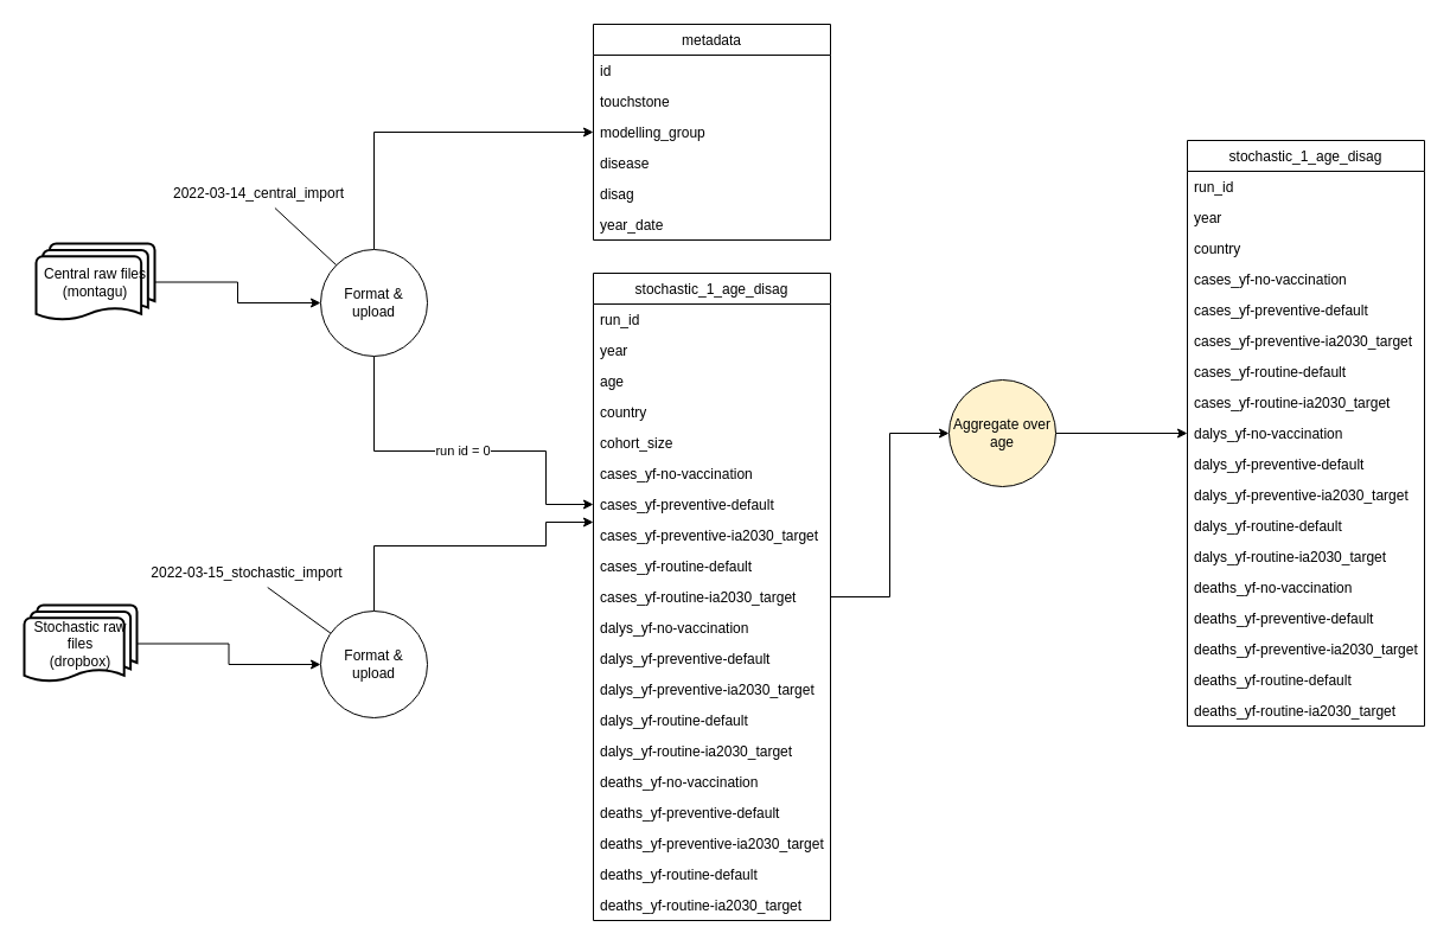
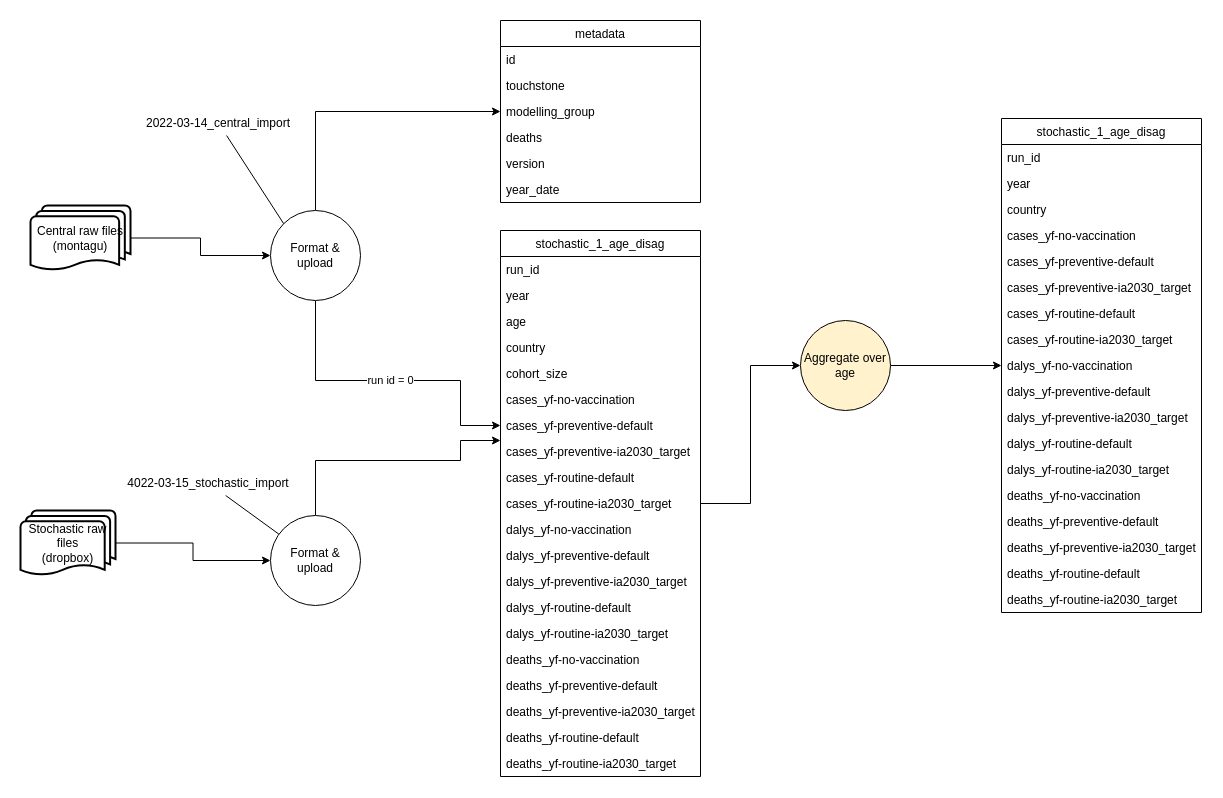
  <mxCell id="0" />
  <mxCell id="1" parent="0" />
  <mxCell id="2" style="edgeStyle=orthogonalEdgeStyle;rounded=0;orthogonalLoop=1;jettySize=auto;html=1;" edge="1" parent="1" source="3" target="7"><mxGeometry relative="1" as="geometry" /></mxCell>
  <mxCell id="3" value="Stochastic raw files&lt;br&gt;(dropbox)" style="strokeWidth=2;html=1;shape=mxgraph.flowchart.multi-document;whiteSpace=wrap;" vertex="1" parent="1"><mxGeometry x="20" y="510" width="95" height="65" as="geometry" /></mxCell>
  <mxCell id="4" style="edgeStyle=orthogonalEdgeStyle;rounded=0;orthogonalLoop=1;jettySize=auto;html=1;" edge="1" parent="1" source="5" target="10"><mxGeometry relative="1" as="geometry" /></mxCell>
  <mxCell id="5" value="Central raw files&lt;br&gt;(montagu)" style="strokeWidth=2;html=1;shape=mxgraph.flowchart.multi-document;whiteSpace=wrap;" vertex="1" parent="1"><mxGeometry x="30" y="205" width="100" height="65" as="geometry" /></mxCell>
  <mxCell id="6" style="edgeStyle=orthogonalEdgeStyle;rounded=0;orthogonalLoop=1;jettySize=auto;html=1;" edge="1" parent="1" source="7" target="12"><mxGeometry relative="1" as="geometry"><Array as="points"><mxPoint x="315" y="460" /><mxPoint x="460" y="460" /><mxPoint x="460" y="440" /></Array></mxGeometry></mxCell>
  <mxCell id="7" value="Format &amp;amp; upload" style="ellipse;whiteSpace=wrap;html=1;aspect=fixed;" vertex="1" parent="1"><mxGeometry x="270" y="515" width="90" height="90" as="geometry" /></mxCell>
  <mxCell id="8" style="edgeStyle=orthogonalEdgeStyle;rounded=0;orthogonalLoop=1;jettySize=auto;html=1;" edge="1" parent="1" source="10" target="36"><mxGeometry relative="1" as="geometry" /></mxCell>
  <mxCell id="9" value="run id = 0" style="edgeStyle=orthogonalEdgeStyle;rounded=0;orthogonalLoop=1;jettySize=auto;html=1;" edge="1" parent="1" source="10" target="19"><mxGeometry relative="1" as="geometry"><Array as="points"><mxPoint x="315" y="380" /><mxPoint x="460" y="380" /><mxPoint x="460" y="425" /></Array></mxGeometry></mxCell>
  <mxCell id="10" value="Format &amp;amp; upload" style="ellipse;whiteSpace=wrap;html=1;aspect=fixed;" vertex="1" parent="1"><mxGeometry x="270" y="210" width="90" height="90" as="geometry" /></mxCell>
  <mxCell id="11" style="edgeStyle=orthogonalEdgeStyle;rounded=0;orthogonalLoop=1;jettySize=auto;html=1;entryX=0;entryY=0.5;entryDx=0;entryDy=0;" edge="1" parent="1" source="12" target="60"><mxGeometry relative="1" as="geometry" /></mxCell>
  <mxCell id="12" value="stochastic_1_age_disag" style="swimlane;fontStyle=0;childLayout=stackLayout;horizontal=1;startSize=26;fillColor=none;horizontalStack=0;resizeParent=1;resizeParentMax=0;resizeLast=0;collapsible=1;marginBottom=0;" vertex="1" parent="1"><mxGeometry x="500" y="230" width="200" height="546" as="geometry"><mxRectangle x="490" y="370" width="50" height="26" as="alternateBounds" /></mxGeometry></mxCell>
  <mxCell id="13" value="run_id" style="text;strokeColor=none;fillColor=none;align=left;verticalAlign=top;spacingLeft=4;spacingRight=4;overflow=hidden;rotatable=0;points=[[0,0.5],[1,0.5]];portConstraint=eastwest;" vertex="1" parent="12"><mxGeometry y="26" width="200" height="26" as="geometry" /></mxCell>
  <mxCell id="14" value="year" style="text;strokeColor=none;fillColor=none;align=left;verticalAlign=top;spacingLeft=4;spacingRight=4;overflow=hidden;rotatable=0;points=[[0,0.5],[1,0.5]];portConstraint=eastwest;" vertex="1" parent="12"><mxGeometry y="52" width="200" height="26" as="geometry" /></mxCell>
  <mxCell id="15" value="age" style="text;strokeColor=none;fillColor=none;align=left;verticalAlign=top;spacingLeft=4;spacingRight=4;overflow=hidden;rotatable=0;points=[[0,0.5],[1,0.5]];portConstraint=eastwest;" vertex="1" parent="12"><mxGeometry y="78" width="200" height="26" as="geometry" /></mxCell>
  <mxCell id="16" value="country" style="text;strokeColor=none;fillColor=none;align=left;verticalAlign=top;spacingLeft=4;spacingRight=4;overflow=hidden;rotatable=0;points=[[0,0.5],[1,0.5]];portConstraint=eastwest;" vertex="1" parent="12"><mxGeometry y="104" width="200" height="26" as="geometry" /></mxCell>
  <mxCell id="17" value="cohort_size" style="text;strokeColor=none;fillColor=none;align=left;verticalAlign=top;spacingLeft=4;spacingRight=4;overflow=hidden;rotatable=0;points=[[0,0.5],[1,0.5]];portConstraint=eastwest;" vertex="1" parent="12"><mxGeometry y="130" width="200" height="26" as="geometry" /></mxCell>
  <mxCell id="18" value="cases_yf-no-vaccination" style="text;strokeColor=none;fillColor=none;align=left;verticalAlign=top;spacingLeft=4;spacingRight=4;overflow=hidden;rotatable=0;points=[[0,0.5],[1,0.5]];portConstraint=eastwest;" vertex="1" parent="12"><mxGeometry y="156" width="200" height="26" as="geometry" /></mxCell>
  <mxCell id="19" value="cases_yf-preventive-default" style="text;strokeColor=none;fillColor=none;align=left;verticalAlign=top;spacingLeft=4;spacingRight=4;overflow=hidden;rotatable=0;points=[[0,0.5],[1,0.5]];portConstraint=eastwest;" vertex="1" parent="12"><mxGeometry y="182" width="200" height="26" as="geometry" /></mxCell>
  <mxCell id="20" value="cases_yf-preventive-ia2030_target" style="text;strokeColor=none;fillColor=none;align=left;verticalAlign=top;spacingLeft=4;spacingRight=4;overflow=hidden;rotatable=0;points=[[0,0.5],[1,0.5]];portConstraint=eastwest;" vertex="1" parent="12"><mxGeometry y="208" width="200" height="26" as="geometry" /></mxCell>
  <mxCell id="21" value="cases_yf-routine-default" style="text;strokeColor=none;fillColor=none;align=left;verticalAlign=top;spacingLeft=4;spacingRight=4;overflow=hidden;rotatable=0;points=[[0,0.5],[1,0.5]];portConstraint=eastwest;" vertex="1" parent="12"><mxGeometry y="234" width="200" height="26" as="geometry" /></mxCell>
  <mxCell id="22" value="cases_yf-routine-ia2030_target" style="text;strokeColor=none;fillColor=none;align=left;verticalAlign=top;spacingLeft=4;spacingRight=4;overflow=hidden;rotatable=0;points=[[0,0.5],[1,0.5]];portConstraint=eastwest;" vertex="1" parent="12"><mxGeometry y="260" width="200" height="26" as="geometry" /></mxCell>
  <mxCell id="23" value="dalys_yf-no-vaccination" style="text;strokeColor=none;fillColor=none;align=left;verticalAlign=top;spacingLeft=4;spacingRight=4;overflow=hidden;rotatable=0;points=[[0,0.5],[1,0.5]];portConstraint=eastwest;" vertex="1" parent="12"><mxGeometry y="286" width="200" height="26" as="geometry" /></mxCell>
  <mxCell id="24" value="dalys_yf-preventive-default" style="text;strokeColor=none;fillColor=none;align=left;verticalAlign=top;spacingLeft=4;spacingRight=4;overflow=hidden;rotatable=0;points=[[0,0.5],[1,0.5]];portConstraint=eastwest;" vertex="1" parent="12"><mxGeometry y="312" width="200" height="26" as="geometry" /></mxCell>
  <mxCell id="25" value="dalys_yf-preventive-ia2030_target" style="text;strokeColor=none;fillColor=none;align=left;verticalAlign=top;spacingLeft=4;spacingRight=4;overflow=hidden;rotatable=0;points=[[0,0.5],[1,0.5]];portConstraint=eastwest;" vertex="1" parent="12"><mxGeometry y="338" width="200" height="26" as="geometry" /></mxCell>
  <mxCell id="26" value="dalys_yf-routine-default" style="text;strokeColor=none;fillColor=none;align=left;verticalAlign=top;spacingLeft=4;spacingRight=4;overflow=hidden;rotatable=0;points=[[0,0.5],[1,0.5]];portConstraint=eastwest;" vertex="1" parent="12"><mxGeometry y="364" width="200" height="26" as="geometry" /></mxCell>
  <mxCell id="27" value="dalys_yf-routine-ia2030_target" style="text;strokeColor=none;fillColor=none;align=left;verticalAlign=top;spacingLeft=4;spacingRight=4;overflow=hidden;rotatable=0;points=[[0,0.5],[1,0.5]];portConstraint=eastwest;" vertex="1" parent="12"><mxGeometry y="390" width="200" height="26" as="geometry" /></mxCell>
  <mxCell id="28" value="deaths_yf-no-vaccination" style="text;strokeColor=none;fillColor=none;align=left;verticalAlign=top;spacingLeft=4;spacingRight=4;overflow=hidden;rotatable=0;points=[[0,0.5],[1,0.5]];portConstraint=eastwest;" vertex="1" parent="12"><mxGeometry y="416" width="200" height="26" as="geometry" /></mxCell>
  <mxCell id="29" value="deaths_yf-preventive-default" style="text;strokeColor=none;fillColor=none;align=left;verticalAlign=top;spacingLeft=4;spacingRight=4;overflow=hidden;rotatable=0;points=[[0,0.5],[1,0.5]];portConstraint=eastwest;" vertex="1" parent="12"><mxGeometry y="442" width="200" height="26" as="geometry" /></mxCell>
  <mxCell id="30" value="deaths_yf-preventive-ia2030_target" style="text;strokeColor=none;fillColor=none;align=left;verticalAlign=top;spacingLeft=4;spacingRight=4;overflow=hidden;rotatable=0;points=[[0,0.5],[1,0.5]];portConstraint=eastwest;" vertex="1" parent="12"><mxGeometry y="468" width="200" height="26" as="geometry" /></mxCell>
  <mxCell id="31" value="deaths_yf-routine-default" style="text;strokeColor=none;fillColor=none;align=left;verticalAlign=top;spacingLeft=4;spacingRight=4;overflow=hidden;rotatable=0;points=[[0,0.5],[1,0.5]];portConstraint=eastwest;" vertex="1" parent="12"><mxGeometry y="494" width="200" height="26" as="geometry" /></mxCell>
  <mxCell id="32" value="deaths_yf-routine-ia2030_target" style="text;strokeColor=none;fillColor=none;align=left;verticalAlign=top;spacingLeft=4;spacingRight=4;overflow=hidden;rotatable=0;points=[[0,0.5],[1,0.5]];portConstraint=eastwest;" vertex="1" parent="12"><mxGeometry y="520" width="200" height="26" as="geometry" /></mxCell>
  <mxCell id="33" value="metadata" style="swimlane;fontStyle=0;childLayout=stackLayout;horizontal=1;startSize=26;fillColor=none;horizontalStack=0;resizeParent=1;resizeParentMax=0;resizeLast=0;collapsible=1;marginBottom=0;" vertex="1" parent="1"><mxGeometry x="500" y="20" width="200" height="182" as="geometry"><mxRectangle x="490" y="370" width="50" height="26" as="alternateBounds" /></mxGeometry></mxCell>
  <mxCell id="34" value="id" style="text;strokeColor=none;fillColor=none;align=left;verticalAlign=top;spacingLeft=4;spacingRight=4;overflow=hidden;rotatable=0;points=[[0,0.5],[1,0.5]];portConstraint=eastwest;" vertex="1" parent="33"><mxGeometry y="26" width="200" height="26" as="geometry" /></mxCell>
  <mxCell id="35" value="touchstone" style="text;strokeColor=none;fillColor=none;align=left;verticalAlign=top;spacingLeft=4;spacingRight=4;overflow=hidden;rotatable=0;points=[[0,0.5],[1,0.5]];portConstraint=eastwest;" vertex="1" parent="33"><mxGeometry y="52" width="200" height="26" as="geometry" /></mxCell>
  <mxCell id="36" value="modelling_group" style="text;strokeColor=none;fillColor=none;align=left;verticalAlign=top;spacingLeft=4;spacingRight=4;overflow=hidden;rotatable=0;points=[[0,0.5],[1,0.5]];portConstraint=eastwest;" vertex="1" parent="33"><mxGeometry y="78" width="200" height="26" as="geometry" /></mxCell>
- <mxCell id="37" value="disease" style="text;strokeColor=none;fillColor=none;align=left;verticalAlign=top;spacingLeft=4;spacingRight=4;overflow=hidden;rotatable=0;points=[[0,0.5],[1,0.5]];portConstraint=eastwest;" vertex="1" parent="33"><mxGeometry y="104" width="200" height="26" as="geometry" /></mxCell>
- <mxCell id="38" value="disag" style="text;strokeColor=none;fillColor=none;align=left;verticalAlign=top;spacingLeft=4;spacingRight=4;overflow=hidden;rotatable=0;points=[[0,0.5],[1,0.5]];portConstraint=eastwest;" vertex="1" parent="33"><mxGeometry y="130" width="200" height="26" as="geometry" /></mxCell>
+ <mxCell id="37" value="deaths" style="text;strokeColor=none;fillColor=none;align=left;verticalAlign=top;spacingLeft=4;spacingRight=4;overflow=hidden;rotatable=0;points=[[0,0.5],[1,0.5]];portConstraint=eastwest;" vertex="1" parent="33"><mxGeometry y="104" width="200" height="26" as="geometry" /></mxCell>
+ <mxCell id="38" value="version" style="text;strokeColor=none;fillColor=none;align=left;verticalAlign=top;spacingLeft=4;spacingRight=4;overflow=hidden;rotatable=0;points=[[0,0.5],[1,0.5]];portConstraint=eastwest;" vertex="1" parent="33"><mxGeometry y="130" width="200" height="26" as="geometry" /></mxCell>
  <mxCell id="39" value="year_date" style="text;strokeColor=none;fillColor=none;align=left;verticalAlign=top;spacingLeft=4;spacingRight=4;overflow=hidden;rotatable=0;points=[[0,0.5],[1,0.5]];portConstraint=eastwest;" vertex="1" parent="33"><mxGeometry y="156" width="200" height="26" as="geometry" /></mxCell>
  <mxCell id="40" value="stochastic_1_age_disag" style="swimlane;fontStyle=0;childLayout=stackLayout;horizontal=1;startSize=26;fillColor=none;horizontalStack=0;resizeParent=1;resizeParentMax=0;resizeLast=0;collapsible=1;marginBottom=0;" vertex="1" parent="1"><mxGeometry x="1001" y="118" width="200" height="494" as="geometry"><mxRectangle x="490" y="370" width="50" height="26" as="alternateBounds" /></mxGeometry></mxCell>
  <mxCell id="41" value="run_id" style="text;strokeColor=none;fillColor=none;align=left;verticalAlign=top;spacingLeft=4;spacingRight=4;overflow=hidden;rotatable=0;points=[[0,0.5],[1,0.5]];portConstraint=eastwest;" vertex="1" parent="40"><mxGeometry y="26" width="200" height="26" as="geometry" /></mxCell>
  <mxCell id="42" value="year" style="text;strokeColor=none;fillColor=none;align=left;verticalAlign=top;spacingLeft=4;spacingRight=4;overflow=hidden;rotatable=0;points=[[0,0.5],[1,0.5]];portConstraint=eastwest;" vertex="1" parent="40"><mxGeometry y="52" width="200" height="26" as="geometry" /></mxCell>
  <mxCell id="43" value="country" style="text;strokeColor=none;fillColor=none;align=left;verticalAlign=top;spacingLeft=4;spacingRight=4;overflow=hidden;rotatable=0;points=[[0,0.5],[1,0.5]];portConstraint=eastwest;" vertex="1" parent="40"><mxGeometry y="78" width="200" height="26" as="geometry" /></mxCell>
  <mxCell id="44" value="cases_yf-no-vaccination" style="text;strokeColor=none;fillColor=none;align=left;verticalAlign=top;spacingLeft=4;spacingRight=4;overflow=hidden;rotatable=0;points=[[0,0.5],[1,0.5]];portConstraint=eastwest;" vertex="1" parent="40"><mxGeometry y="104" width="200" height="26" as="geometry" /></mxCell>
  <mxCell id="45" value="cases_yf-preventive-default" style="text;strokeColor=none;fillColor=none;align=left;verticalAlign=top;spacingLeft=4;spacingRight=4;overflow=hidden;rotatable=0;points=[[0,0.5],[1,0.5]];portConstraint=eastwest;" vertex="1" parent="40"><mxGeometry y="130" width="200" height="26" as="geometry" /></mxCell>
  <mxCell id="46" value="cases_yf-preventive-ia2030_target" style="text;strokeColor=none;fillColor=none;align=left;verticalAlign=top;spacingLeft=4;spacingRight=4;overflow=hidden;rotatable=0;points=[[0,0.5],[1,0.5]];portConstraint=eastwest;" vertex="1" parent="40"><mxGeometry y="156" width="200" height="26" as="geometry" /></mxCell>
  <mxCell id="47" value="cases_yf-routine-default" style="text;strokeColor=none;fillColor=none;align=left;verticalAlign=top;spacingLeft=4;spacingRight=4;overflow=hidden;rotatable=0;points=[[0,0.5],[1,0.5]];portConstraint=eastwest;" vertex="1" parent="40"><mxGeometry y="182" width="200" height="26" as="geometry" /></mxCell>
  <mxCell id="48" value="cases_yf-routine-ia2030_target" style="text;strokeColor=none;fillColor=none;align=left;verticalAlign=top;spacingLeft=4;spacingRight=4;overflow=hidden;rotatable=0;points=[[0,0.5],[1,0.5]];portConstraint=eastwest;" vertex="1" parent="40"><mxGeometry y="208" width="200" height="26" as="geometry" /></mxCell>
  <mxCell id="49" value="dalys_yf-no-vaccination" style="text;strokeColor=none;fillColor=none;align=left;verticalAlign=top;spacingLeft=4;spacingRight=4;overflow=hidden;rotatable=0;points=[[0,0.5],[1,0.5]];portConstraint=eastwest;" vertex="1" parent="40"><mxGeometry y="234" width="200" height="26" as="geometry" /></mxCell>
  <mxCell id="50" value="dalys_yf-preventive-default" style="text;strokeColor=none;fillColor=none;align=left;verticalAlign=top;spacingLeft=4;spacingRight=4;overflow=hidden;rotatable=0;points=[[0,0.5],[1,0.5]];portConstraint=eastwest;" vertex="1" parent="40"><mxGeometry y="260" width="200" height="26" as="geometry" /></mxCell>
  <mxCell id="51" value="dalys_yf-preventive-ia2030_target" style="text;strokeColor=none;fillColor=none;align=left;verticalAlign=top;spacingLeft=4;spacingRight=4;overflow=hidden;rotatable=0;points=[[0,0.5],[1,0.5]];portConstraint=eastwest;" vertex="1" parent="40"><mxGeometry y="286" width="200" height="26" as="geometry" /></mxCell>
  <mxCell id="52" value="dalys_yf-routine-default" style="text;strokeColor=none;fillColor=none;align=left;verticalAlign=top;spacingLeft=4;spacingRight=4;overflow=hidden;rotatable=0;points=[[0,0.5],[1,0.5]];portConstraint=eastwest;" vertex="1" parent="40"><mxGeometry y="312" width="200" height="26" as="geometry" /></mxCell>
  <mxCell id="53" value="dalys_yf-routine-ia2030_target" style="text;strokeColor=none;fillColor=none;align=left;verticalAlign=top;spacingLeft=4;spacingRight=4;overflow=hidden;rotatable=0;points=[[0,0.5],[1,0.5]];portConstraint=eastwest;" vertex="1" parent="40"><mxGeometry y="338" width="200" height="26" as="geometry" /></mxCell>
  <mxCell id="54" value="deaths_yf-no-vaccination" style="text;strokeColor=none;fillColor=none;align=left;verticalAlign=top;spacingLeft=4;spacingRight=4;overflow=hidden;rotatable=0;points=[[0,0.5],[1,0.5]];portConstraint=eastwest;" vertex="1" parent="40"><mxGeometry y="364" width="200" height="26" as="geometry" /></mxCell>
  <mxCell id="55" value="deaths_yf-preventive-default" style="text;strokeColor=none;fillColor=none;align=left;verticalAlign=top;spacingLeft=4;spacingRight=4;overflow=hidden;rotatable=0;points=[[0,0.5],[1,0.5]];portConstraint=eastwest;" vertex="1" parent="40"><mxGeometry y="390" width="200" height="26" as="geometry" /></mxCell>
  <mxCell id="56" value="deaths_yf-preventive-ia2030_target" style="text;strokeColor=none;fillColor=none;align=left;verticalAlign=top;spacingLeft=4;spacingRight=4;overflow=hidden;rotatable=0;points=[[0,0.5],[1,0.5]];portConstraint=eastwest;" vertex="1" parent="40"><mxGeometry y="416" width="200" height="26" as="geometry" /></mxCell>
  <mxCell id="57" value="deaths_yf-routine-default" style="text;strokeColor=none;fillColor=none;align=left;verticalAlign=top;spacingLeft=4;spacingRight=4;overflow=hidden;rotatable=0;points=[[0,0.5],[1,0.5]];portConstraint=eastwest;" vertex="1" parent="40"><mxGeometry y="442" width="200" height="26" as="geometry" /></mxCell>
  <mxCell id="58" value="deaths_yf-routine-ia2030_target" style="text;strokeColor=none;fillColor=none;align=left;verticalAlign=top;spacingLeft=4;spacingRight=4;overflow=hidden;rotatable=0;points=[[0,0.5],[1,0.5]];portConstraint=eastwest;" vertex="1" parent="40"><mxGeometry y="468" width="200" height="26" as="geometry" /></mxCell>
  <mxCell id="59" style="edgeStyle=orthogonalEdgeStyle;rounded=0;orthogonalLoop=1;jettySize=auto;html=1;" edge="1" parent="1" source="60" target="40"><mxGeometry relative="1" as="geometry" /></mxCell>
  <mxCell id="60" value="Aggregate over age" style="ellipse;whiteSpace=wrap;html=1;aspect=fixed;fillColor=#fff2cc;" vertex="1" parent="1"><mxGeometry x="800" y="320" width="90" height="90" as="geometry" /></mxCell>
  <mxCell id="61" style="rounded=0;orthogonalLoop=1;jettySize=auto;html=1;entryX=0;entryY=0;entryDx=0;entryDy=0;endArrow=none;endFill=0;" edge="1" parent="1" source="62" target="10"><mxGeometry relative="1" as="geometry" /></mxCell>
- <mxCell id="62" value="2022-03-14_central_import" style="text;html=1;strokeColor=none;fillColor=none;align=center;verticalAlign=middle;whiteSpace=wrap;rounded=0;" vertex="1" parent="1"><mxGeometry x="130" y="150" width="176" height="25" as="geometry" /></mxCell>
+ <mxCell id="62" value="2022-03-14_central_import" style="text;html=1;strokeColor=none;fillColor=none;align=center;verticalAlign=middle;whiteSpace=wrap;rounded=0;" vertex="1" parent="1"><mxGeometry x="130" y="110" width="176" height="25" as="geometry" /></mxCell>
  <mxCell id="63" style="edgeStyle=none;rounded=0;orthogonalLoop=1;jettySize=auto;html=1;endArrow=none;endFill=0;" edge="1" parent="1" source="64" target="7"><mxGeometry relative="1" as="geometry" /></mxCell>
- <mxCell id="64" value="2022-03-15_stochastic_import" style="text;html=1;strokeColor=none;fillColor=none;align=center;verticalAlign=middle;whiteSpace=wrap;rounded=0;" vertex="1" parent="1"><mxGeometry x="120" y="470" width="176" height="25" as="geometry" /></mxCell>
+ <mxCell id="64" value="4022-03-15_stochastic_import" style="text;html=1;strokeColor=none;fillColor=none;align=center;verticalAlign=middle;whiteSpace=wrap;rounded=0;" vertex="1" parent="1"><mxGeometry x="120" y="470" width="176" height="25" as="geometry" /></mxCell>
